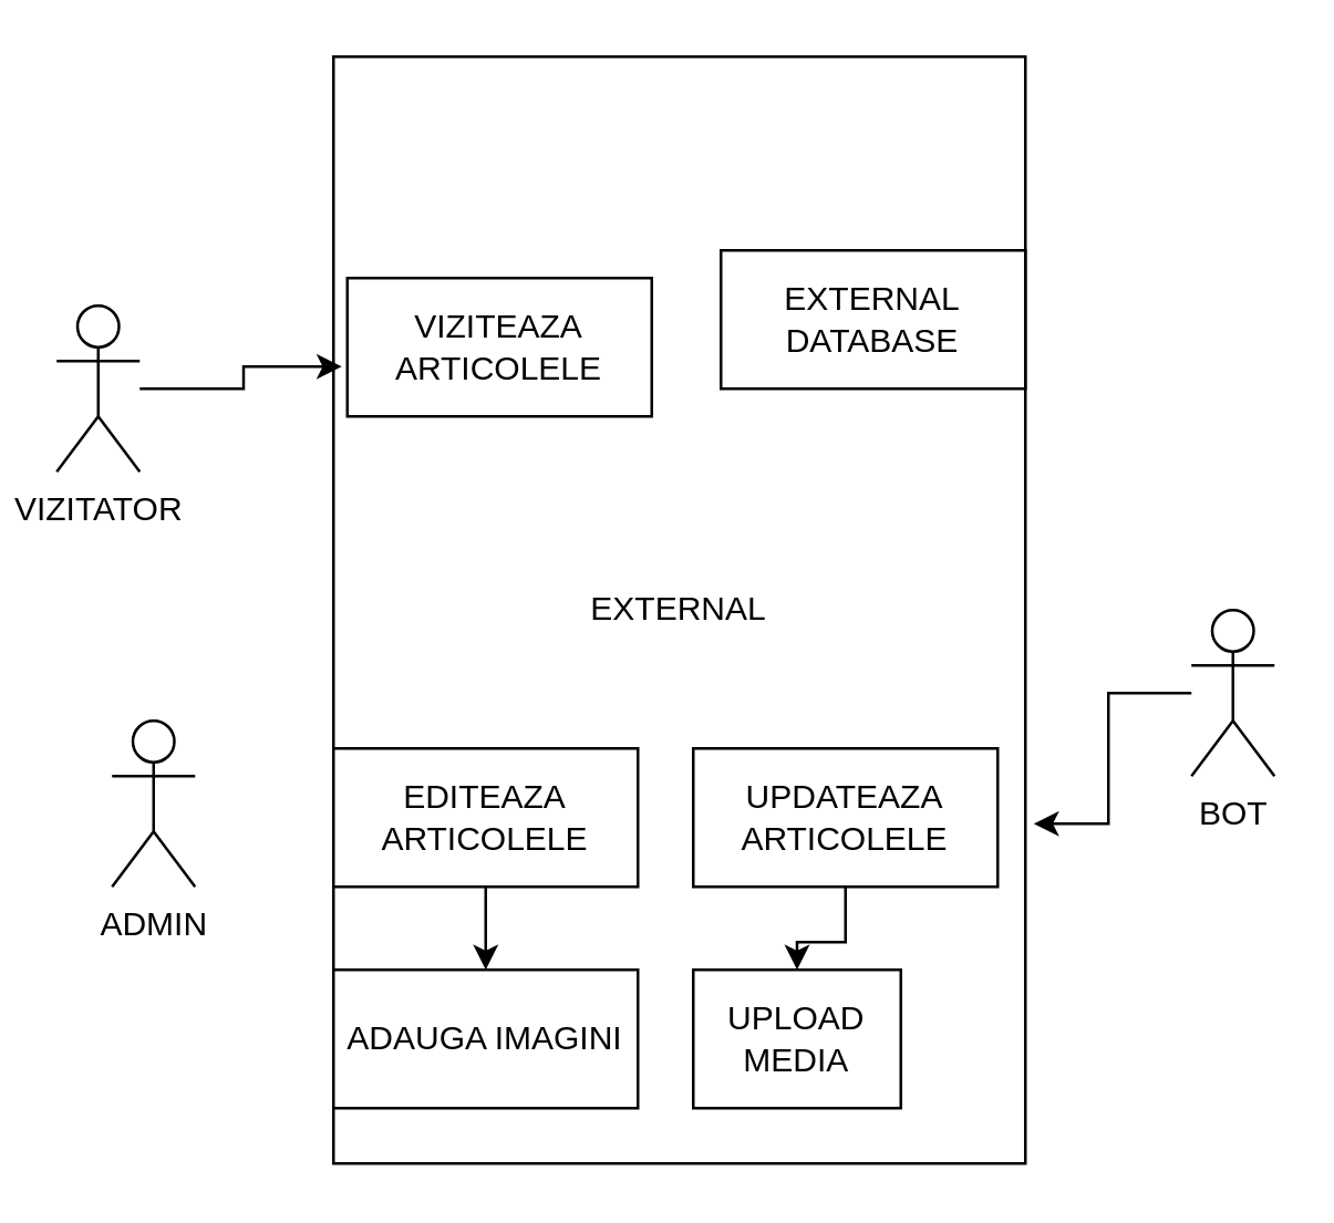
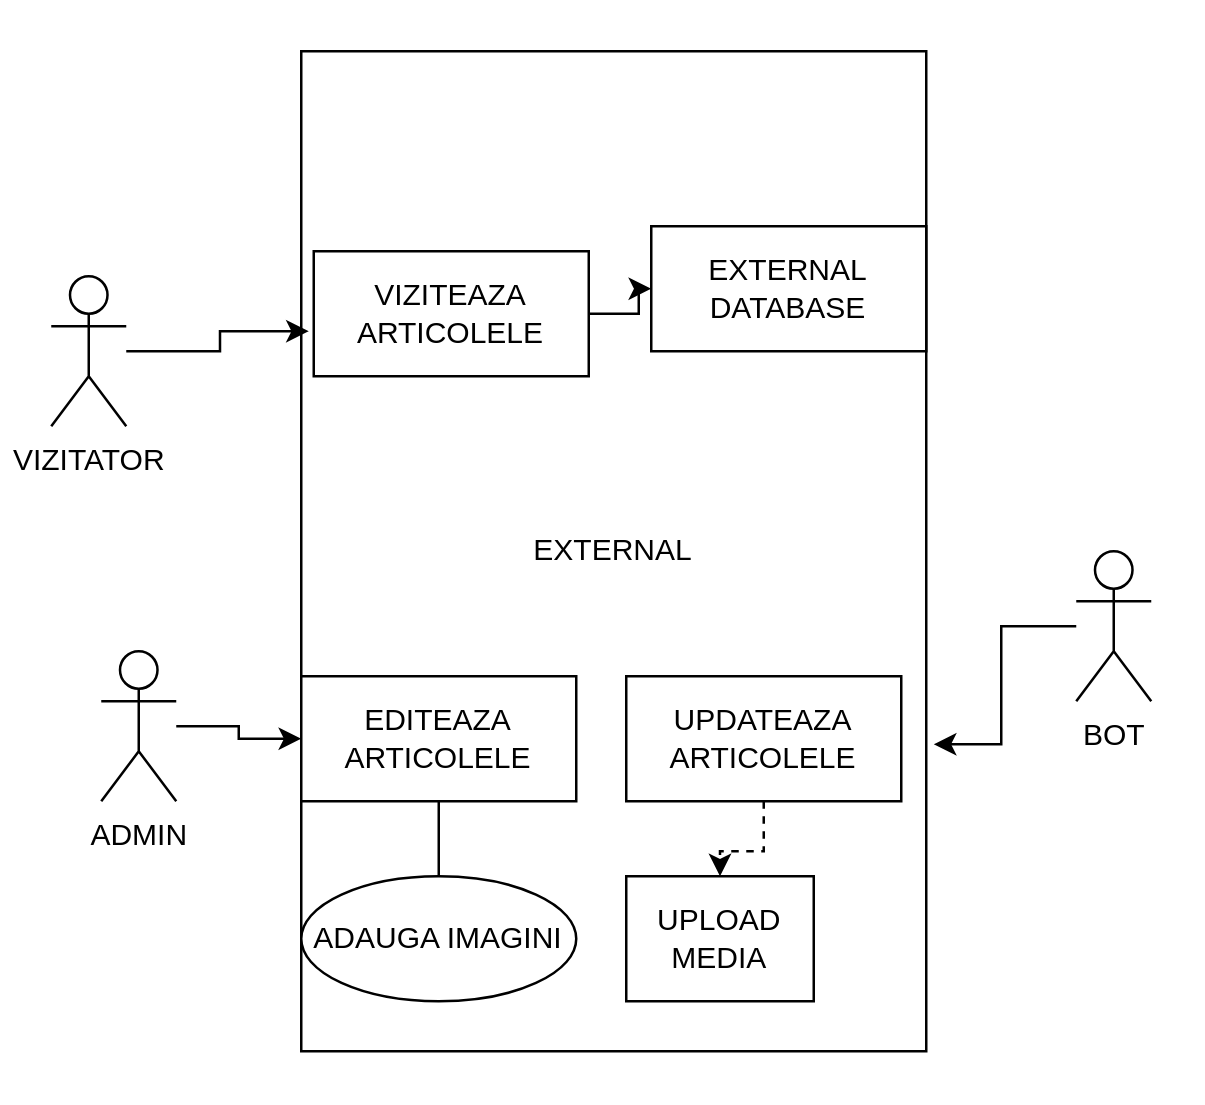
  <mxCell id="0" />
  <mxCell id="1" parent="0" />
  <mxCell id="2" value="EXTERNAL" style="html=1;dropTarget=0;whiteSpace=wrap;" vertex="1" parent="1"><mxGeometry x="120" y="20" width="250" height="400" as="geometry" /></mxCell>
  <mxCell id="3" style="edgeStyle=orthogonalEdgeStyle;rounded=0;orthogonalLoop=1;jettySize=auto;html=1;entryX=-0.018;entryY=0.64;entryDx=0;entryDy=0;entryPerimeter=0;" edge="1" parent="1" source="4" target="9"><mxGeometry relative="1" as="geometry"><mxPoint x="110" y="120" as="targetPoint" /></mxGeometry></mxCell>
  <mxCell id="4" value="VIZITATOR" style="shape=umlActor;verticalLabelPosition=bottom;verticalAlign=top;html=1;" vertex="1" parent="1"><mxGeometry x="20" y="110" width="30" height="60" as="geometry" /></mxCell>
+ <mxCell id="5" style="edgeStyle=orthogonalEdgeStyle;rounded=0;orthogonalLoop=1;jettySize=auto;html=1;entryX=0;entryY=0.5;entryDx=0;entryDy=0;" edge="1" parent="1" source="6" target="11"><mxGeometry relative="1" as="geometry" /></mxCell>
  <mxCell id="6" value="ADMIN" style="shape=umlActor;verticalLabelPosition=bottom;verticalAlign=top;html=1;" vertex="1" parent="1"><mxGeometry x="40" y="260" width="30" height="60" as="geometry" /></mxCell>
  <mxCell id="7" value="BOT" style="shape=umlActor;verticalLabelPosition=bottom;verticalAlign=top;html=1;" vertex="1" parent="1"><mxGeometry x="430" y="220" width="30" height="60" as="geometry" /></mxCell>
+ <mxCell id="8" value="" style="edgeStyle=orthogonalEdgeStyle;rounded=0;orthogonalLoop=1;jettySize=auto;html=1;" edge="1" parent="1" source="9" target="15"><mxGeometry relative="1" as="geometry" /></mxCell>
  <mxCell id="9" value="VIZITEAZA ARTICOLELE" style="html=1;whiteSpace=wrap;" vertex="1" parent="1"><mxGeometry x="125" y="100" width="110" height="50" as="geometry" /></mxCell>
- <mxCell id="10" value="" style="edgeStyle=orthogonalEdgeStyle;rounded=0;orthogonalLoop=1;jettySize=auto;html=1;" edge="1" parent="1" source="11" target="17"><mxGeometry relative="1" as="geometry" /></mxCell>
+ <mxCell id="10" value="" style="edgeStyle=orthogonalEdgeStyle;rounded=0;orthogonalLoop=1;jettySize=auto;html=1;endArrow=none;" edge="1" parent="1" source="11" target="17"><mxGeometry relative="1" as="geometry" /></mxCell>
  <mxCell id="11" value="EDITEAZA ARTICOLELE" style="html=1;whiteSpace=wrap;" vertex="1" parent="1"><mxGeometry x="120" y="270" width="110" height="50" as="geometry" /></mxCell>
- <mxCell id="12" value="" style="edgeStyle=orthogonalEdgeStyle;rounded=0;orthogonalLoop=1;jettySize=auto;html=1;" edge="1" parent="1" source="13" target="16"><mxGeometry relative="1" as="geometry" /></mxCell>
+ <mxCell id="12" value="" style="edgeStyle=orthogonalEdgeStyle;rounded=0;orthogonalLoop=1;jettySize=auto;html=1;dashed=1;" edge="1" parent="1" source="13" target="16"><mxGeometry relative="1" as="geometry" /></mxCell>
  <mxCell id="13" value="UPDATEAZA ARTICOLELE" style="html=1;whiteSpace=wrap;" vertex="1" parent="1"><mxGeometry x="250" y="270" width="110" height="50" as="geometry" /></mxCell>
  <mxCell id="14" style="edgeStyle=orthogonalEdgeStyle;rounded=0;orthogonalLoop=1;jettySize=auto;html=1;entryX=1.012;entryY=0.693;entryDx=0;entryDy=0;entryPerimeter=0;" edge="1" parent="1" source="7" target="2"><mxGeometry relative="1" as="geometry" /></mxCell>
  <mxCell id="15" value="EXTERNAL DATABASE" style="html=1;whiteSpace=wrap;" vertex="1" parent="1"><mxGeometry x="260" y="90" width="110" height="50" as="geometry" /></mxCell>
  <mxCell id="16" value="UPLOAD MEDIA" style="html=1;whiteSpace=wrap;" vertex="1" parent="1"><mxGeometry x="250" y="350" width="75" height="50" as="geometry" /></mxCell>
- <mxCell id="17" value="ADAUGA IMAGINI" style="html=1;whiteSpace=wrap;" vertex="1" parent="1"><mxGeometry x="120" y="350" width="110" height="50" as="geometry" /></mxCell>
+ <mxCell id="17" value="ADAUGA IMAGINI" style="ellipse;html=1;whiteSpace=wrap;" vertex="1" parent="1"><mxGeometry x="120" y="350" width="110" height="50" as="geometry" /></mxCell>
